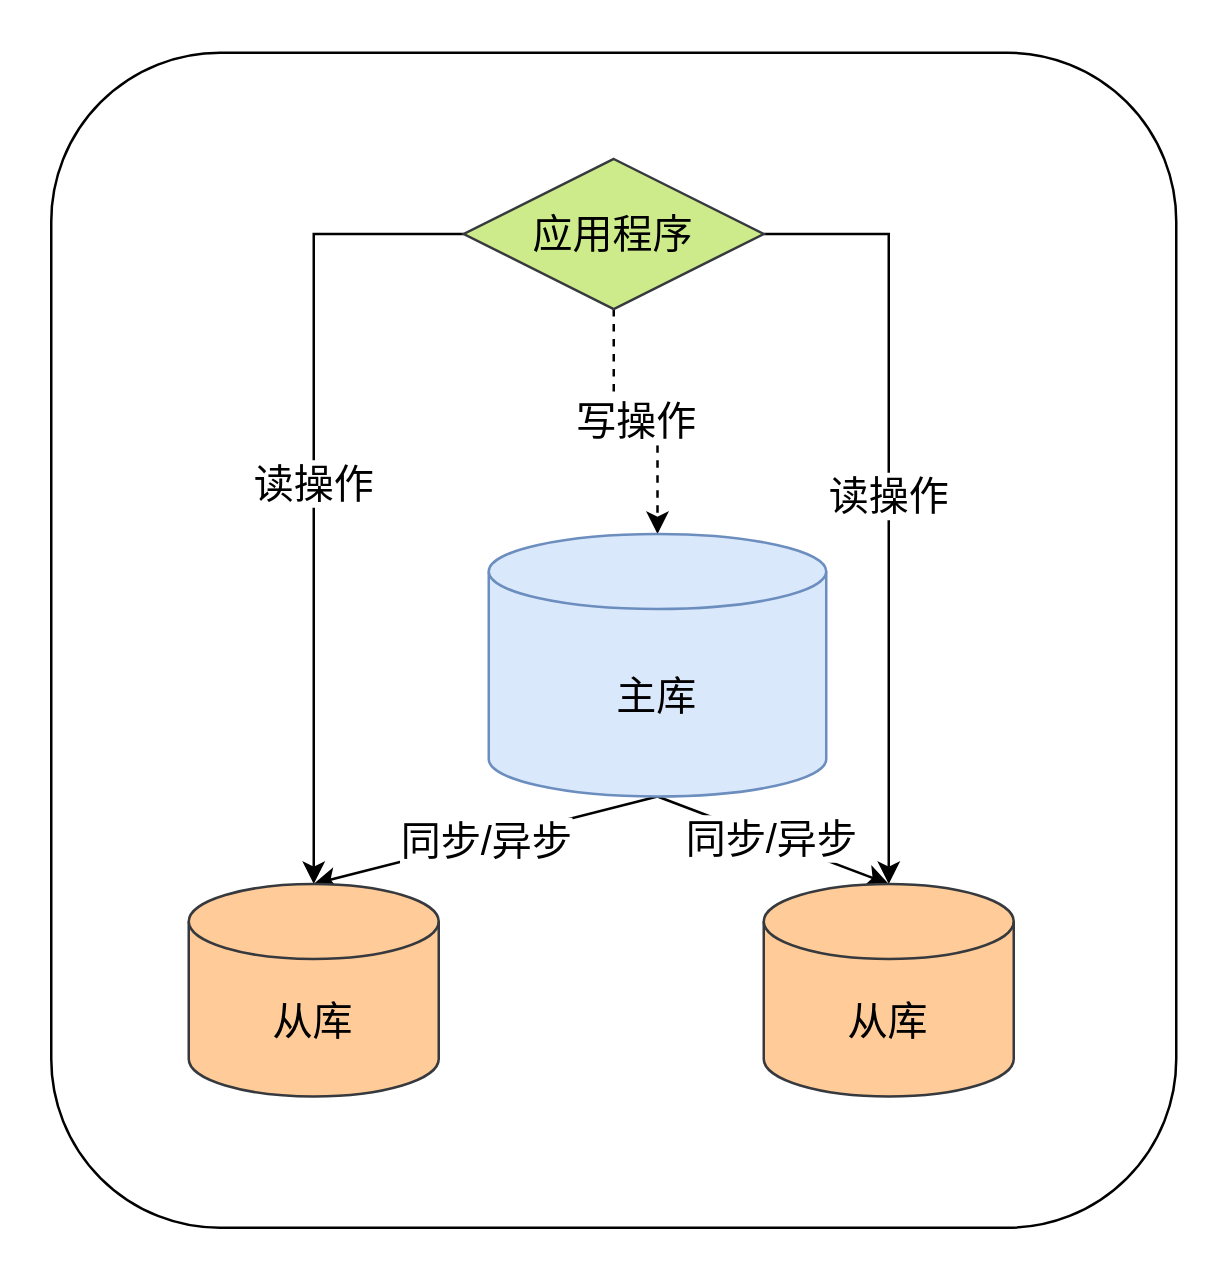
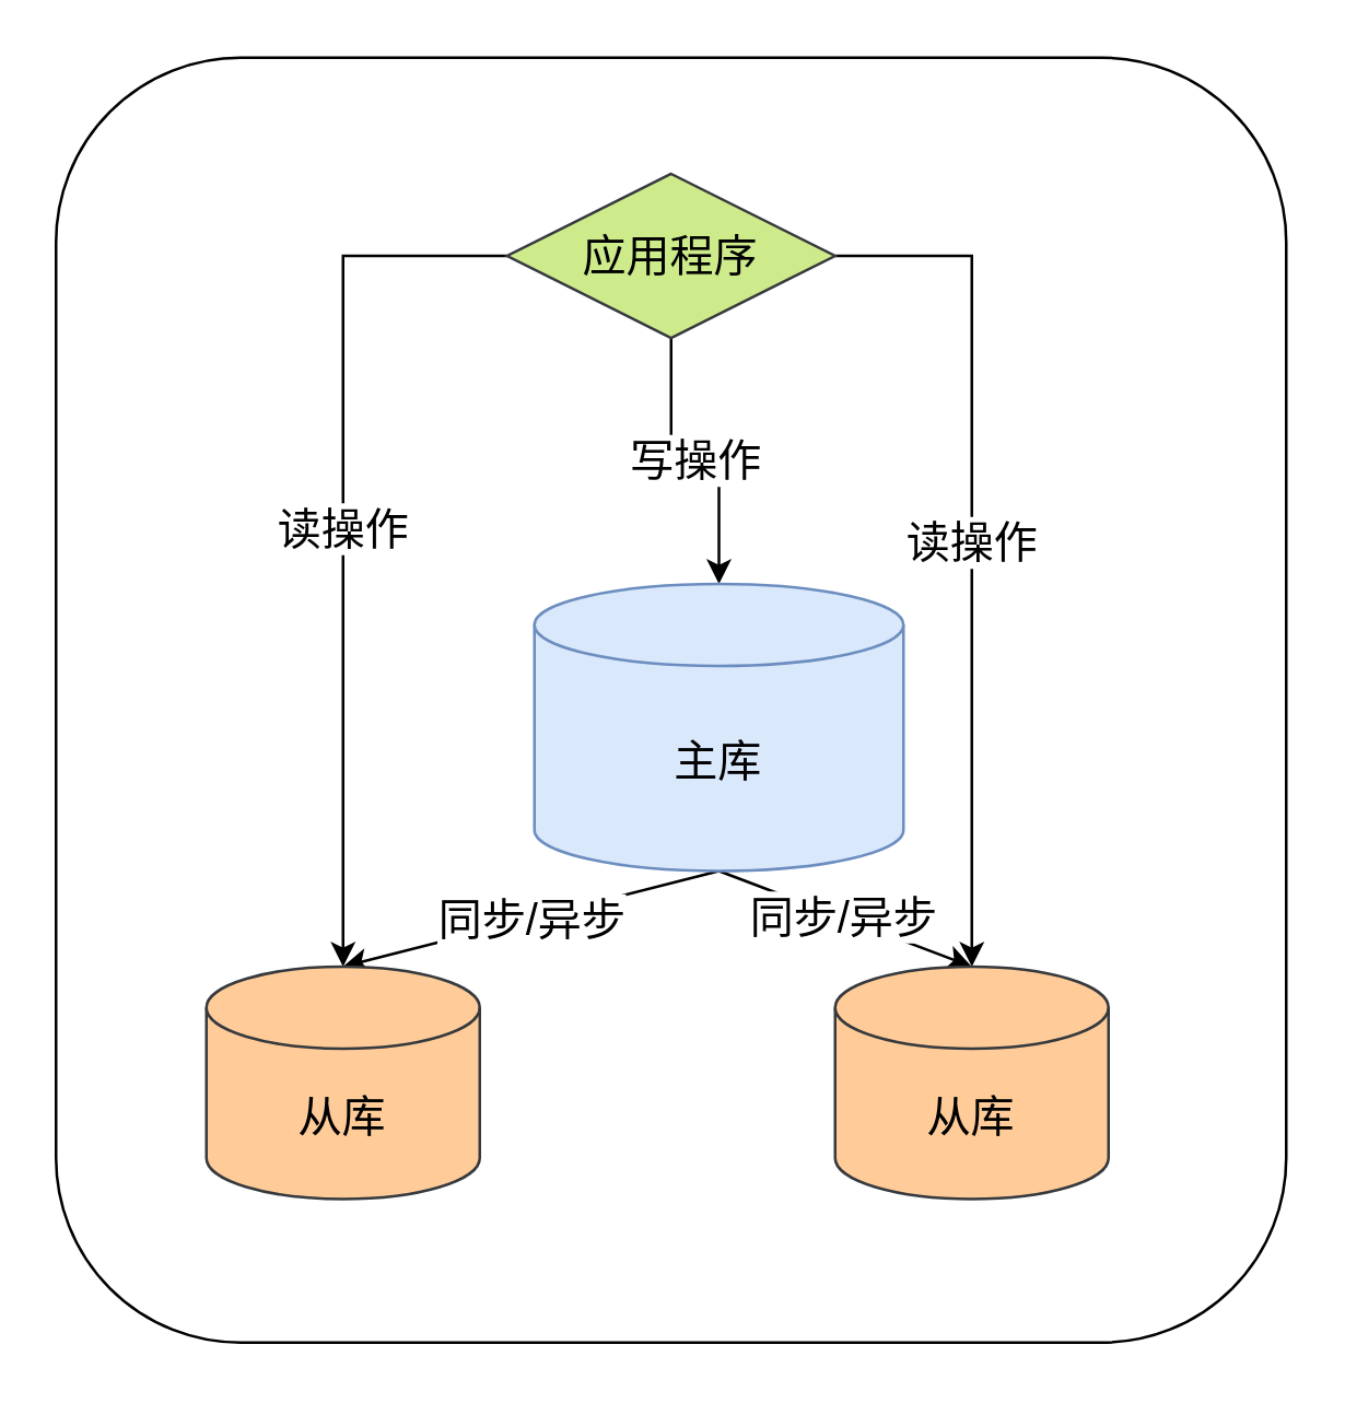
  <mxCell id="0" />
  <mxCell id="1" parent="0" />
  <mxCell id="2" value="" style="rounded=1;whiteSpace=wrap;html=1;fontSize=16;" vertex="1" parent="1"><mxGeometry x="20" y="20.5" width="450" height="470" as="geometry" /></mxCell>
- <mxCell id="3" value="写操作" style="edgeStyle=orthogonalEdgeStyle;rounded=0;orthogonalLoop=1;jettySize=auto;html=1;entryX=0.5;entryY=0;entryDx=0;entryDy=0;entryPerimeter=0;fontSize=16;dashed=1;" edge="1" parent="1" source="6" target="9"><mxGeometry relative="1" as="geometry" /></mxCell>
+ <mxCell id="3" value="写操作" style="edgeStyle=orthogonalEdgeStyle;rounded=0;orthogonalLoop=1;jettySize=auto;html=1;entryX=0.5;entryY=0;entryDx=0;entryDy=0;entryPerimeter=0;fontSize=16;" edge="1" parent="1" source="6" target="9"><mxGeometry relative="1" as="geometry" /></mxCell>
  <mxCell id="4" value="读操作" style="rounded=0;orthogonalLoop=1;jettySize=auto;html=1;entryX=0.5;entryY=0;entryDx=0;entryDy=0;entryPerimeter=0;fontSize=16;exitX=0;exitY=0.5;exitDx=0;exitDy=0;edgeStyle=orthogonalEdgeStyle;" edge="1" parent="1" source="6" target="10"><mxGeometry relative="1" as="geometry" /></mxCell>
  <mxCell id="5" value="读操作" style="edgeStyle=orthogonalEdgeStyle;rounded=0;orthogonalLoop=1;jettySize=auto;html=1;entryX=0.5;entryY=0;entryDx=0;entryDy=0;entryPerimeter=0;fontSize=16;" edge="1" parent="1" source="6" target="11"><mxGeometry relative="1" as="geometry"><Array as="points"><mxPoint x="355" y="93" /></Array></mxGeometry></mxCell>
  <mxCell id="6" value="应用程序" style="rhombus;whiteSpace=wrap;html=1;fontSize=16;fillColor=#cdeb8b;strokeColor=#36393d;" vertex="1" parent="1"><mxGeometry x="185" y="63" width="120" height="60" as="geometry" /></mxCell>
  <mxCell id="7" value="同步/异步" style="rounded=0;orthogonalLoop=1;jettySize=auto;html=1;fontSize=16;exitX=0.5;exitY=1;exitDx=0;exitDy=0;exitPerimeter=0;entryX=0.5;entryY=0;entryDx=0;entryDy=0;entryPerimeter=0;" edge="1" parent="1" source="9" target="10"><mxGeometry relative="1" as="geometry" /></mxCell>
  <mxCell id="8" value="&lt;meta charset=&quot;utf-8&quot;&gt;&lt;span style=&quot;color: rgb(0, 0, 0); font-family: Helvetica; font-size: 16px; font-style: normal; font-variant-ligatures: normal; font-variant-caps: normal; font-weight: 400; letter-spacing: normal; orphans: 2; text-align: center; text-indent: 0px; text-transform: none; widows: 2; word-spacing: 0px; -webkit-text-stroke-width: 0px; background-color: rgb(255, 255, 255); text-decoration-thickness: initial; text-decoration-style: initial; text-decoration-color: initial; float: none; display: inline !important;&quot;&gt;同步/异步&lt;/span&gt;" style="edgeStyle=none;rounded=0;orthogonalLoop=1;jettySize=auto;html=1;entryX=0.5;entryY=0;entryDx=0;entryDy=0;entryPerimeter=0;fontSize=16;exitX=0.5;exitY=1;exitDx=0;exitDy=0;exitPerimeter=0;" edge="1" parent="1" source="9" target="11"><mxGeometry relative="1" as="geometry" /></mxCell>
  <mxCell id="9" value="主库" style="shape=cylinder3;whiteSpace=wrap;html=1;boundedLbl=1;backgroundOutline=1;size=15;fontSize=16;fillColor=#dae8fc;strokeColor=#6c8ebf;" vertex="1" parent="1"><mxGeometry x="195" y="213" width="135" height="105" as="geometry" /></mxCell>
  <mxCell id="10" value="从库" style="shape=cylinder3;whiteSpace=wrap;html=1;boundedLbl=1;backgroundOutline=1;size=15;fontSize=16;fillColor=#ffcc99;strokeColor=#36393d;" vertex="1" parent="1"><mxGeometry x="75" y="353" width="100" height="85" as="geometry" /></mxCell>
  <mxCell id="11" value="从库" style="shape=cylinder3;whiteSpace=wrap;html=1;boundedLbl=1;backgroundOutline=1;size=15;fontSize=16;fillColor=#ffcc99;strokeColor=#36393d;" vertex="1" parent="1"><mxGeometry x="305" y="353" width="100" height="85" as="geometry" /></mxCell>
